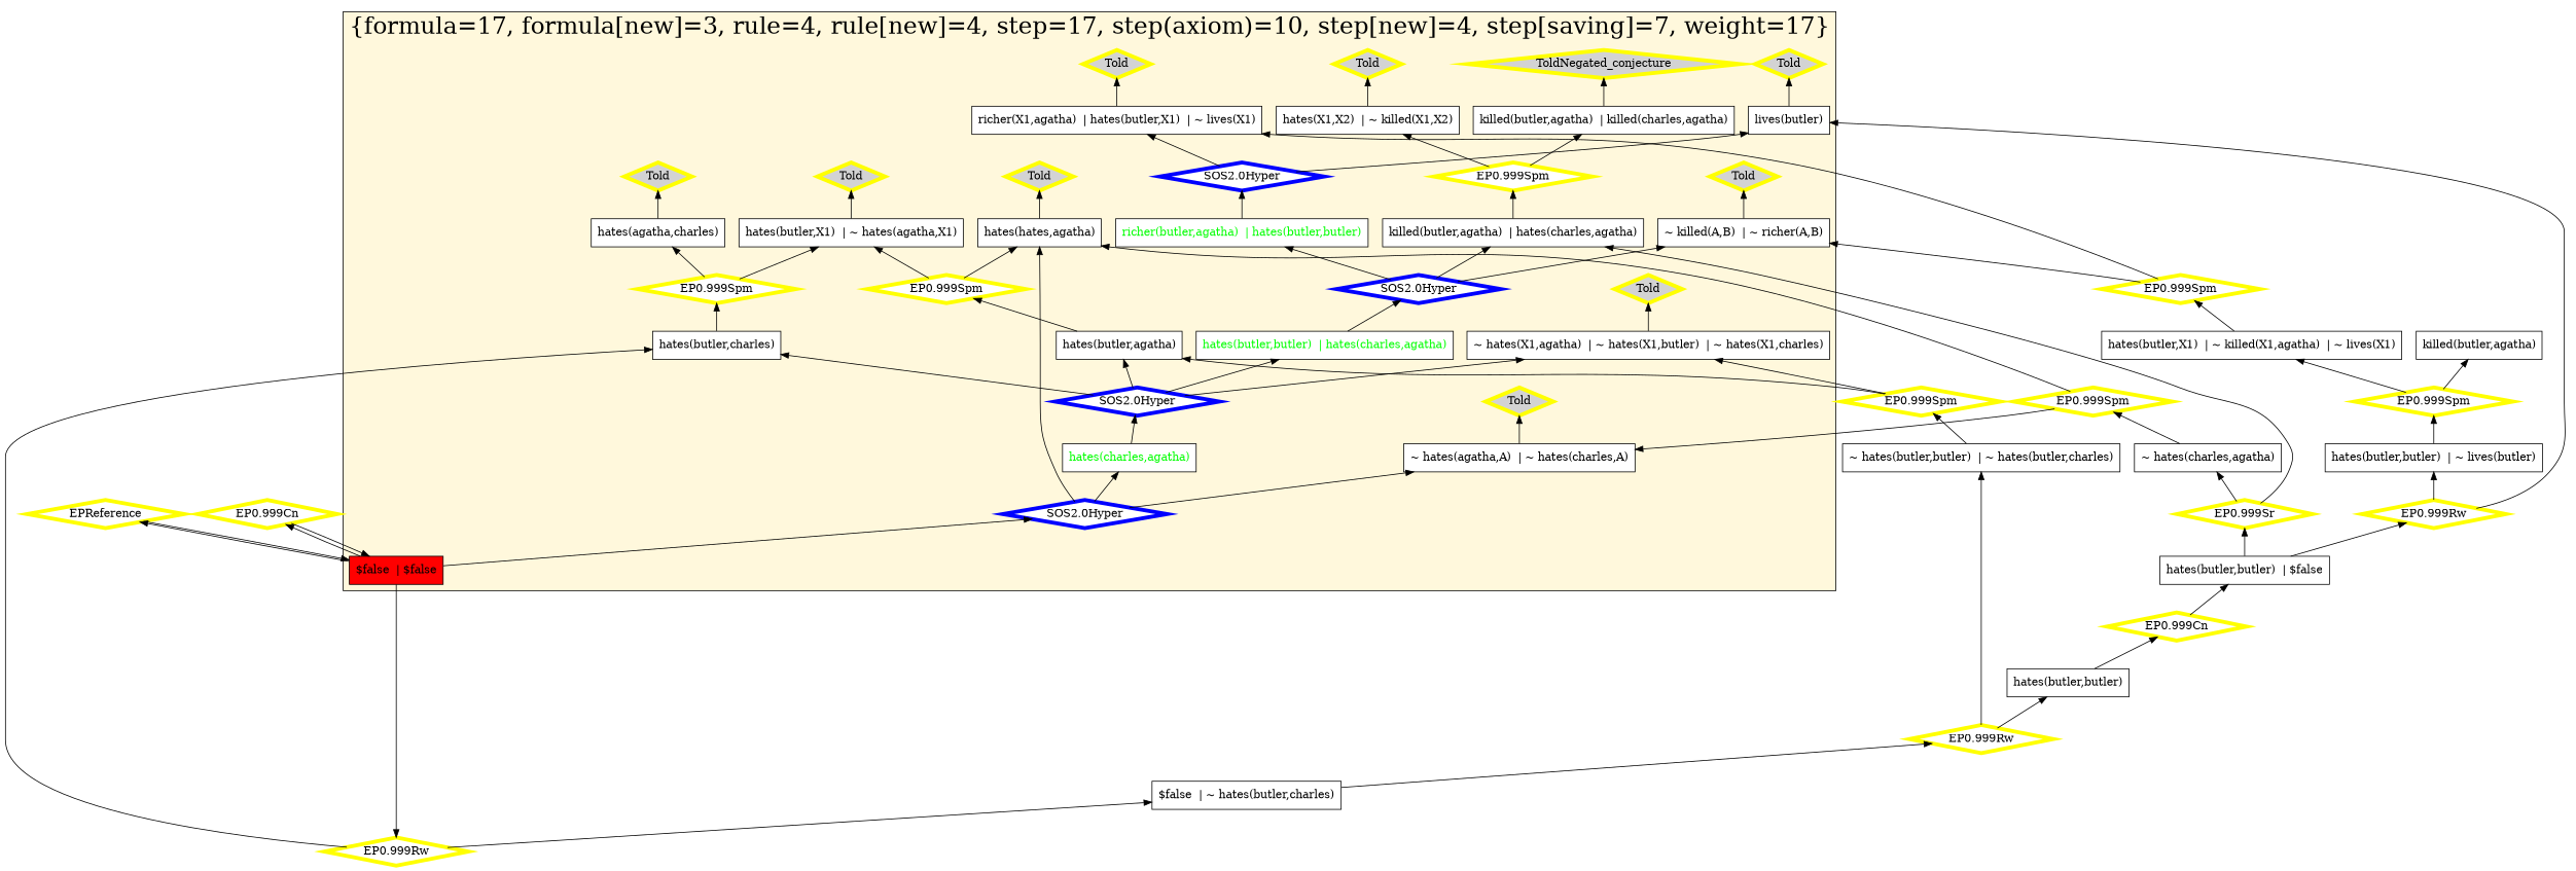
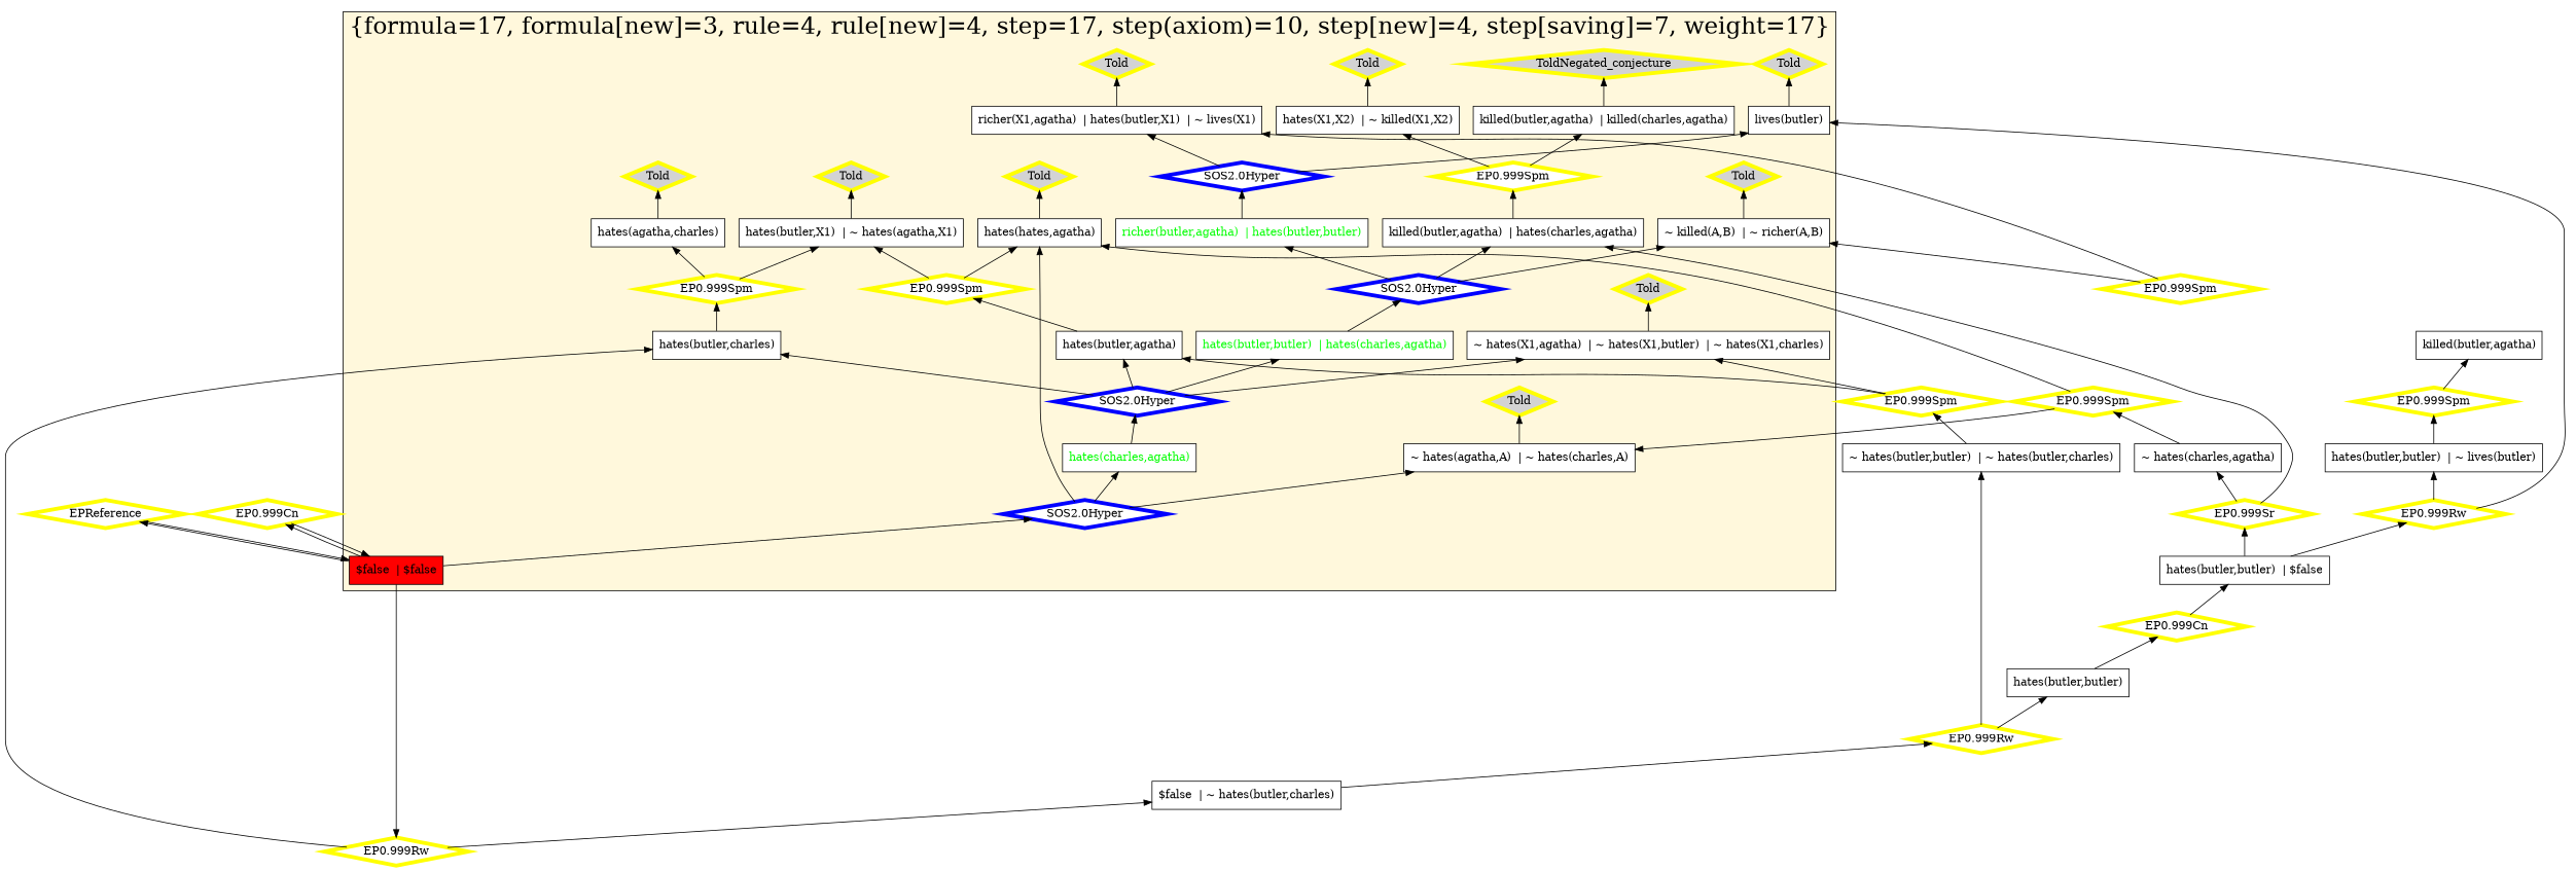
  digraph {
    rankdir=BT
    node [color=black fillcolor=white shape=diamond style=filled penwidth=5]
    n1 [label="~ hates(agatha,A)  | ~ hates(charles,A)" shape=box penwidth=""]
    n2 [label="hates(butler,agatha)" shape=box penwidth=""]
    n3 [label="~ killed(A,B)  | ~ richer(A,B)" shape=box penwidth=""]
    n4 [label="hates(butler,charles)" shape=box penwidth=""]
    n5 [fontcolor=green label="richer(butler,agatha)  | hates(butler,butler)" shape=box penwidth=""]
    n6 [fillcolor=red label="$false  | $false" shape=box penwidth=""]
    n7 [label="killed(butler,agatha)  | hates(charles,agatha)" shape=box penwidth=""]
    n8 [label="lives(butler)" shape=box penwidth=""]
    n9 [label="hates(butler,X1)  | ~ hates(agatha,X1)" shape=box penwidth=""]
    n10 [label="hates(agatha,charles)" shape=box penwidth=""]
    n11 [label="hates(X1,X2)  | ~ killed(X1,X2)" shape=box penwidth=""]
    n12 [fontcolor=green label="hates(butler,butler)  | hates(charles,agatha)" shape=box penwidth=""]
    n13 [label="~ hates(X1,agatha)  | ~ hates(X1,butler)  | ~ hates(X1,charles)" shape=box penwidth=""]
    n14 [fontcolor=green label="hates(charles,agatha)" shape=box penwidth=""]
    n15 [label="hates(hates,agatha)" shape=box penwidth=""]
    n16 [label="richer(X1,agatha)  | hates(butler,X1)  | ~ lives(X1)" shape=box penwidth=""]
    n17 [label="killed(butler,agatha)  | killed(charles,agatha)" shape=box penwidth=""]
    n18 [color=yellow label="EP0.999Spm"]
    n19 [color=yellow fillcolor=lightgrey label=Told]
    n20 [color=yellow fillcolor=lightgrey label=Told]
    n21 [color=yellow label="EP0.999Spm"]
    n22 [color=blue label="SOS2.0Hyper"]
    n23 [color=yellow fillcolor=lightgrey label=Told]
    n24 [color=blue label="SOS2.0Hyper"]
    n25 [color=yellow fillcolor=lightgrey label=Told]
    n26 [color=yellow fillcolor=lightgrey label=Told]
    n27 [color=yellow fillcolor=lightgrey label=Told]
    n28 [color=blue label="SOS2.0Hyper"]
    n29 [color=blue label="SOS2.0Hyper"]
    n30 [color=yellow fillcolor=lightgrey label=ToldNegated_conjecture]
    n31 [color=yellow fillcolor=lightgrey label=Told]
    n32 [color=yellow fillcolor=lightgrey label=Told]
    n33 [color=yellow label="EP0.999Spm"]
    n34 [color=yellow fillcolor=lightgrey label=Told]
    n35 [color=yellow label=EPReference]
    n36 [color=yellow label="EP0.999Cn"]
    n37 [color=yellow label="EP0.999Rw"]
    n38 [label="hates(butler,butler)" shape=box penwidth=""]
    n39 [color=yellow label="EP0.999Cn"]
    n40 [label="hates(butler,butler)  | $false" shape=box penwidth=""]
    n41 [label="~ hates(charles,agatha)" shape=box penwidth=""]
    n42 [color=yellow label="EP0.999Spm"]
    n43 [label="~ hates(butler,butler)  | ~ hates(butler,charles)" shape=box penwidth=""]
    n44 [color=yellow label="EP0.999Spm"]
    n45 [label="$false  | ~ hates(butler,charles)" shape=box penwidth=""]
    n46 [label="hates(butler,butler)  | ~ lives(butler)" shape=box penwidth=""]
    n47 [color=yellow label="EP0.999Spm"]
-   n48 [label="hates(butler,X1)  | ~ killed(X1,agatha)  | ~ lives(X1)" shape=box penwidth=""]
    n49 [label="killed(butler,agatha)" shape=box penwidth=""]
    n50 [color=yellow label="EP0.999Spm"]
    n51 [color=yellow label="EP0.999Rw"]
    n52 [color=yellow label="EP0.999Rw"]
    n53 [color=yellow label="EP0.999Sr"]
    subgraph cluster_1 {
      fillcolor=cornsilk
      fontsize=30
      label="{formula=17, formula[new]=3, rule=4, rule[new]=4, step=17, step(axiom)=10, step[new]=4, step[saving]=7, weight=17}"
      labelloc=b
      style=filled
      n1
      n2
      n3
      n4
      n5
      n6
      n7
      n8
      n9
      n10
      n11
      n12
      n13
      n14
      n15
      n16
      n17
      n18
      n19
      n20
      n21
      n22
      n23
      n24
      n25
      n26
      n27
      n28
      n29
      n30
      n31
      n32
      n33
      n34
    }
    n1 -> n31
    n2 -> n33
    n3 -> n27
    n4 -> n18
    n5 -> n22
    n6 -> n24
    n6 -> n35
    n6 -> n36
    n6 -> n37
    n7 -> n21
    n8 -> n26
    n9 -> n23
    n10 -> n34
    n11 -> n19
    n12 -> n29
    n13 -> n25
    n14 -> n28
    n15 -> n20
    n16 -> n32
    n17 -> n30
    n18 -> n9
    n18 -> n10
    n21 -> n11
    n21 -> n17
    n22 -> n8
    n22 -> n16
    n24 -> n1
    n24 -> n14
    n24 -> n15
    n28 -> n2
    n28 -> n4
    n28 -> n12
    n28 -> n13
    n29 -> n3
    n29 -> n5
    n29 -> n7
    n33 -> n9
    n33 -> n15
    n35 -> n6
    n36 -> n6
    n37 -> n4
    n37 -> n45
    n38 -> n39
    n39 -> n40
    n40 -> n52
    n40 -> n53
    n41 -> n42
    n42 -> n1
    n42 -> n15
    n43 -> n44
    n44 -> n2
    n44 -> n13
    n45 -> n51
    n46 -> n47
-   n47 -> n48
    n47 -> n49
-   n48 -> n50
    n50 -> n3
    n50 -> n16
    n51 -> n38
    n51 -> n43
    n52 -> n8
    n52 -> n46
    n53 -> n7
    n53 -> n41
  }
